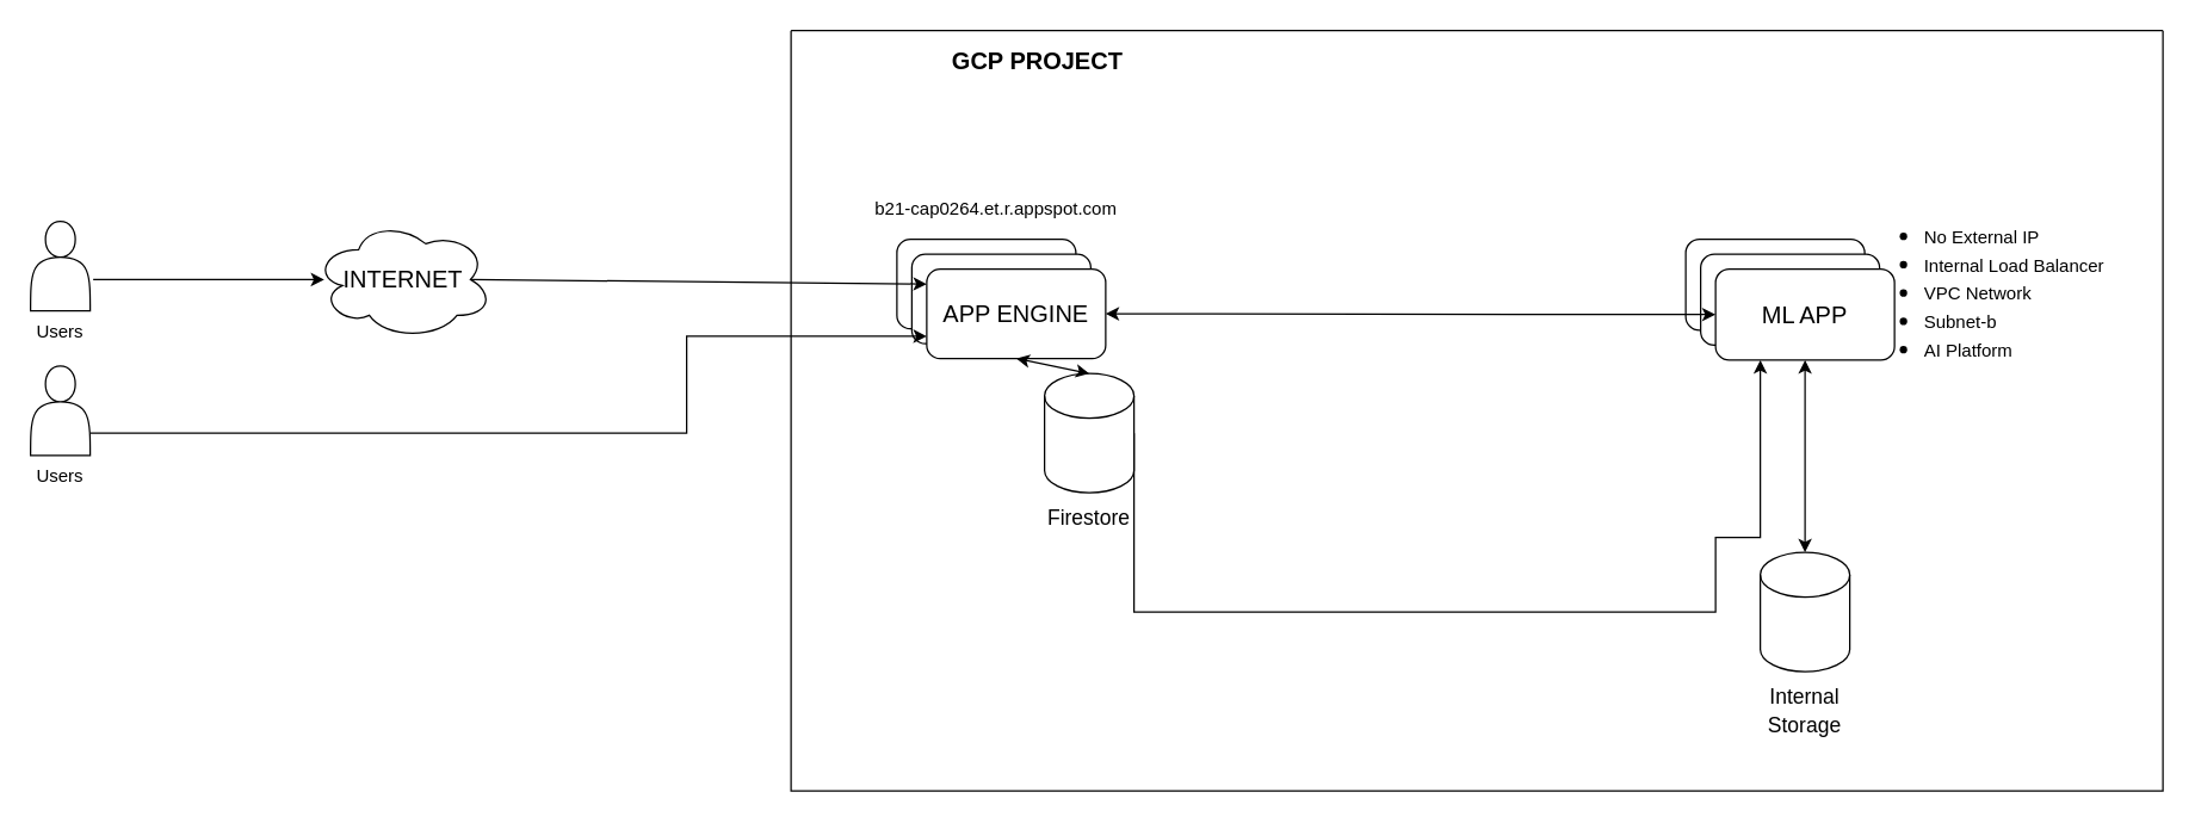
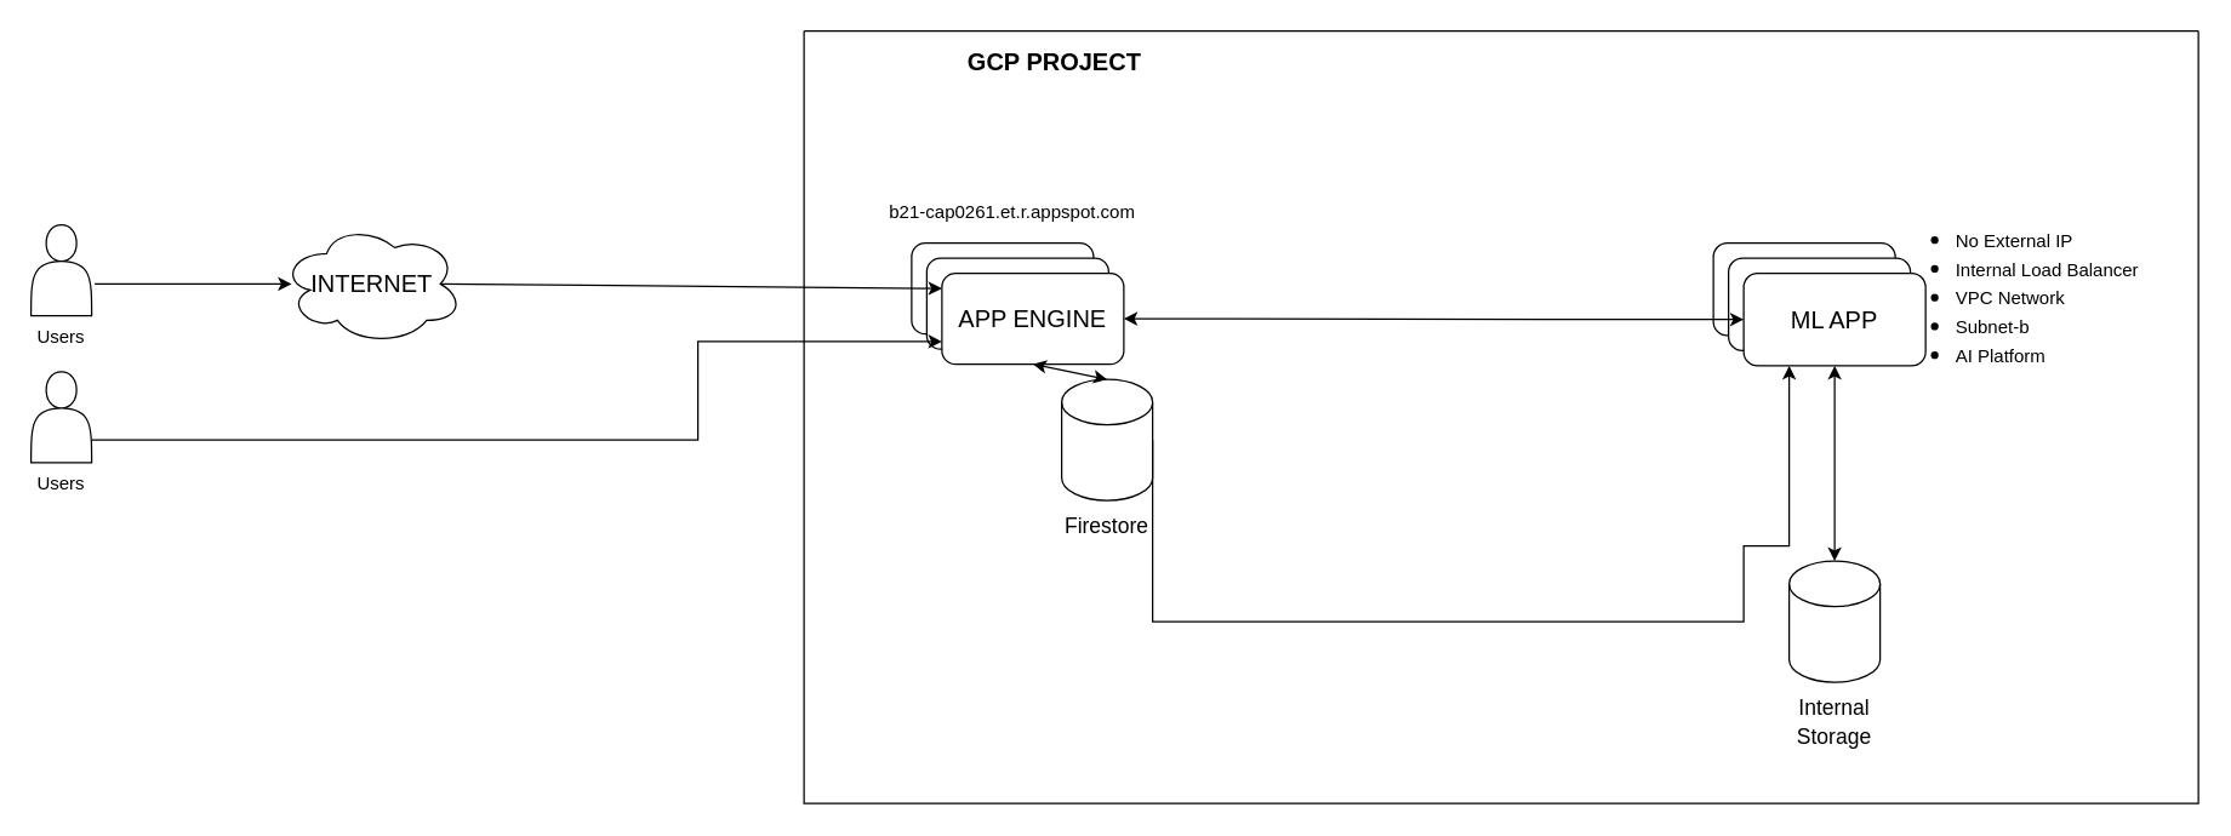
  <mxCell id="0" />
  <mxCell id="1" parent="0" />
  <mxCell id="2" value="Users" style="shape=actor;whiteSpace=wrap;html=1;labelPosition=center;verticalLabelPosition=bottom;align=center;verticalAlign=top;" parent="1" vertex="1"><mxGeometry x="20" y="148" width="40" height="60" as="geometry" /></mxCell>
  <mxCell id="3" value="" style="swimlane;startSize=0;spacingTop=4;spacingLeft=4;spacingBottom=4;spacingRight=4;" parent="1" vertex="1"><mxGeometry x="530" width="920" height="510" as="geometry" y="20"><mxRectangle x="220" y="-20" width="50" height="40" as="alternateBounds" /></mxGeometry></mxCell>
  <mxCell id="4" value="&lt;b&gt;GCP PROJECT&lt;/b&gt;" style="text;html=1;resizable=0;autosize=1;align=center;verticalAlign=middle;points=[];fillColor=none;strokeColor=none;rounded=0;labelBorderColor=none;fontSize=16;" parent="3" vertex="1"><mxGeometry x="100" y="10" width="130" height="20" as="geometry" /></mxCell>
  <mxCell id="5" value="&lt;font style=&quot;font-size: 14px&quot;&gt;Firestore&lt;/font&gt;" style="shape=cylinder3;whiteSpace=wrap;html=1;boundedLbl=1;backgroundOutline=1;size=15;fontSize=16;labelPosition=center;verticalLabelPosition=bottom;align=center;verticalAlign=top;" parent="3" vertex="1"><mxGeometry x="170" y="230" width="60" height="80" as="geometry" /></mxCell>
  <mxCell id="6" value="APP ENGINE" style="rounded=1;whiteSpace=wrap;html=1;fontSize=16;" parent="3" vertex="1"><mxGeometry x="71" y="140" width="120" height="60" as="geometry" /></mxCell>
  <mxCell id="7" value="&lt;font style=&quot;font-size: 14px&quot;&gt;Internal Storage&lt;/font&gt;" style="shape=cylinder3;whiteSpace=wrap;html=1;boundedLbl=1;backgroundOutline=1;size=15;fontSize=16;labelPosition=center;verticalLabelPosition=bottom;align=center;verticalAlign=top;" parent="3" vertex="1"><mxGeometry x="650" y="350" width="60" height="80" as="geometry" /></mxCell>
  <mxCell id="8" value="ML APP" style="rounded=1;whiteSpace=wrap;html=1;fontSize=16;" parent="3" vertex="1"><mxGeometry x="600" y="140" width="120" height="61" as="geometry" /></mxCell>
  <mxCell id="9" value="ML APP" style="rounded=1;whiteSpace=wrap;html=1;fontSize=16;" parent="3" vertex="1"><mxGeometry x="610" y="150" width="120" height="61" as="geometry" /></mxCell>
  <mxCell id="10" value="ML APP" style="rounded=1;whiteSpace=wrap;html=1;fontSize=16;" parent="3" vertex="1"><mxGeometry x="620" y="160" width="120" height="61" as="geometry" /></mxCell>
  <mxCell id="11" value="" style="endArrow=classic;startArrow=classic;html=1;fontSize=16;entryX=0.5;entryY=1;entryDx=0;entryDy=0;exitX=0.5;exitY=0;exitDx=0;exitDy=0;exitPerimeter=0;" parent="3" source="7" target="10" edge="1"><mxGeometry width="50" height="50" relative="1" as="geometry"><mxPoint x="680" y="290" as="sourcePoint" /><mxPoint x="480" y="160" as="targetPoint" /><Array as="points" /></mxGeometry></mxCell>
  <mxCell id="12" value="&lt;div style=&quot;text-align: left&quot;&gt;&lt;ul&gt;&lt;li&gt;&lt;span style=&quot;font-size: 12px&quot;&gt;No External IP&amp;nbsp;&lt;/span&gt;&lt;/li&gt;&lt;li&gt;&lt;span style=&quot;font-size: 12px&quot;&gt;Internal Load Balancer&lt;/span&gt;&lt;/li&gt;&lt;li&gt;&lt;span style=&quot;font-size: 12px&quot;&gt;VPC Network&lt;/span&gt;&lt;/li&gt;&lt;li&gt;&lt;span style=&quot;font-size: 12px&quot;&gt;Subnet-b&lt;/span&gt;&lt;/li&gt;&lt;li&gt;&lt;span style=&quot;font-size: 12px&quot;&gt;AI Platform&lt;/span&gt;&lt;/li&gt;&lt;/ul&gt;&lt;/div&gt;" style="text;html=1;align=center;verticalAlign=middle;resizable=0;points=[];autosize=1;strokeColor=none;fontSize=16;" parent="3" vertex="1"><mxGeometry x="710" y="105" width="180" height="140" as="geometry" /></mxCell>
  <mxCell id="13" value="" style="edgeStyle=orthogonalEdgeStyle;rounded=0;orthogonalLoop=1;jettySize=auto;html=1;exitX=1;exitY=0.5;exitDx=0;exitDy=0;exitPerimeter=0;" edge="1" parent="3" source="5" target="10"><mxGeometry relative="1" as="geometry"><mxPoint x="260" y="390" as="targetPoint" /><Array as="points"><mxPoint x="620" y="390" /><mxPoint x="620" y="340" /><mxPoint x="650" y="340" /></Array></mxGeometry></mxCell>
- <mxCell id="14" value="INTERNET" style="ellipse;shape=cloud;whiteSpace=wrap;html=1;fontSize=16;" parent="1" vertex="1"><mxGeometry x="210" y="147" width="120" height="80" as="geometry" /></mxCell>
+ <mxCell id="14" value="INTERNET" style="ellipse;shape=cloud;whiteSpace=wrap;html=1;fontSize=16;" parent="1" vertex="1"><mxGeometry x="185" y="147" width="120" height="80" as="geometry" /></mxCell>
  <mxCell id="15" value="APP ENGINE" style="rounded=1;whiteSpace=wrap;html=1;fontSize=16;" parent="1" vertex="1"><mxGeometry x="611" y="170" width="120" height="60" as="geometry" /></mxCell>
  <mxCell id="16" value="APP ENGINE" style="rounded=1;whiteSpace=wrap;html=1;fontSize=16;" parent="1" vertex="1"><mxGeometry x="621" y="180" width="120" height="60" as="geometry" /></mxCell>
  <mxCell id="17" value="" style="endArrow=classic;startArrow=classic;html=1;fontSize=16;entryX=0;entryY=0.5;entryDx=0;entryDy=0;exitX=1;exitY=0.5;exitDx=0;exitDy=0;" parent="1" source="16" target="10" edge="1"><mxGeometry width="50" height="50" relative="1" as="geometry"><mxPoint x="740" y="430" as="sourcePoint" /><mxPoint x="790" y="380" as="targetPoint" /></mxGeometry></mxCell>
  <mxCell id="18" value="" style="endArrow=classic;html=1;fontSize=16;exitX=0.875;exitY=0.5;exitDx=0;exitDy=0;exitPerimeter=0;" parent="1" source="14" edge="1"><mxGeometry width="50" height="50" relative="1" as="geometry"><mxPoint x="350" y="210" as="sourcePoint" /><mxPoint x="621" y="190" as="targetPoint" /></mxGeometry></mxCell>
  <mxCell id="19" value="" style="endArrow=classic;html=1;fontSize=16;exitX=1.05;exitY=0.65;exitDx=0;exitDy=0;entryX=0.058;entryY=0.5;entryDx=0;entryDy=0;entryPerimeter=0;exitPerimeter=0;" parent="1" source="2" edge="1" target="14"><mxGeometry width="50" height="50" relative="1" as="geometry"><mxPoint x="330" y="327" as="sourcePoint" /><mxPoint x="220" y="197" as="targetPoint" /></mxGeometry></mxCell>
  <mxCell id="20" value="" style="endArrow=classic;startArrow=classic;html=1;fontSize=16;exitX=0.5;exitY=0;exitDx=0;exitDy=0;exitPerimeter=0;entryX=0.5;entryY=1;entryDx=0;entryDy=0;" parent="1" source="5" target="16" edge="1"><mxGeometry width="50" height="50" relative="1" as="geometry"><mxPoint x="683.5" y="310" as="sourcePoint" /><mxPoint x="670" y="250" as="targetPoint" /><Array as="points" /></mxGeometry></mxCell>
- <mxCell id="21" value="b21-cap0264.et.r.appspot.com&amp;nbsp;&amp;nbsp;" style="text;html=1;strokeColor=none;fillColor=none;align=center;verticalAlign=middle;whiteSpace=wrap;rounded=0;" vertex="1" parent="1"><mxGeometry x="576" y="90" width="190" height="100" as="geometry" /></mxCell>
+ <mxCell id="21" value="b21-cap0261.et.r.appspot.com&amp;nbsp;&amp;nbsp;" style="text;html=1;strokeColor=none;fillColor=none;align=center;verticalAlign=middle;whiteSpace=wrap;rounded=0;" vertex="1" parent="1"><mxGeometry x="576" y="90" width="190" height="100" as="geometry" /></mxCell>
  <mxCell id="22" value="" style="edgeStyle=orthogonalEdgeStyle;rounded=0;orthogonalLoop=1;jettySize=auto;html=1;exitX=1;exitY=0.75;exitDx=0;exitDy=0;entryX=0;entryY=0.75;entryDx=0;entryDy=0;" edge="1" parent="1" source="23" target="16"><mxGeometry relative="1" as="geometry"><mxPoint x="620" y="230" as="targetPoint" /><Array as="points"><mxPoint x="460" y="290" /><mxPoint x="460" y="225" /></Array></mxGeometry></mxCell>
  <mxCell id="23" value="Users" style="shape=actor;whiteSpace=wrap;html=1;labelPosition=center;verticalLabelPosition=bottom;align=center;verticalAlign=top;" vertex="1" parent="1"><mxGeometry x="20" y="245" width="40" height="60" as="geometry" /></mxCell>
